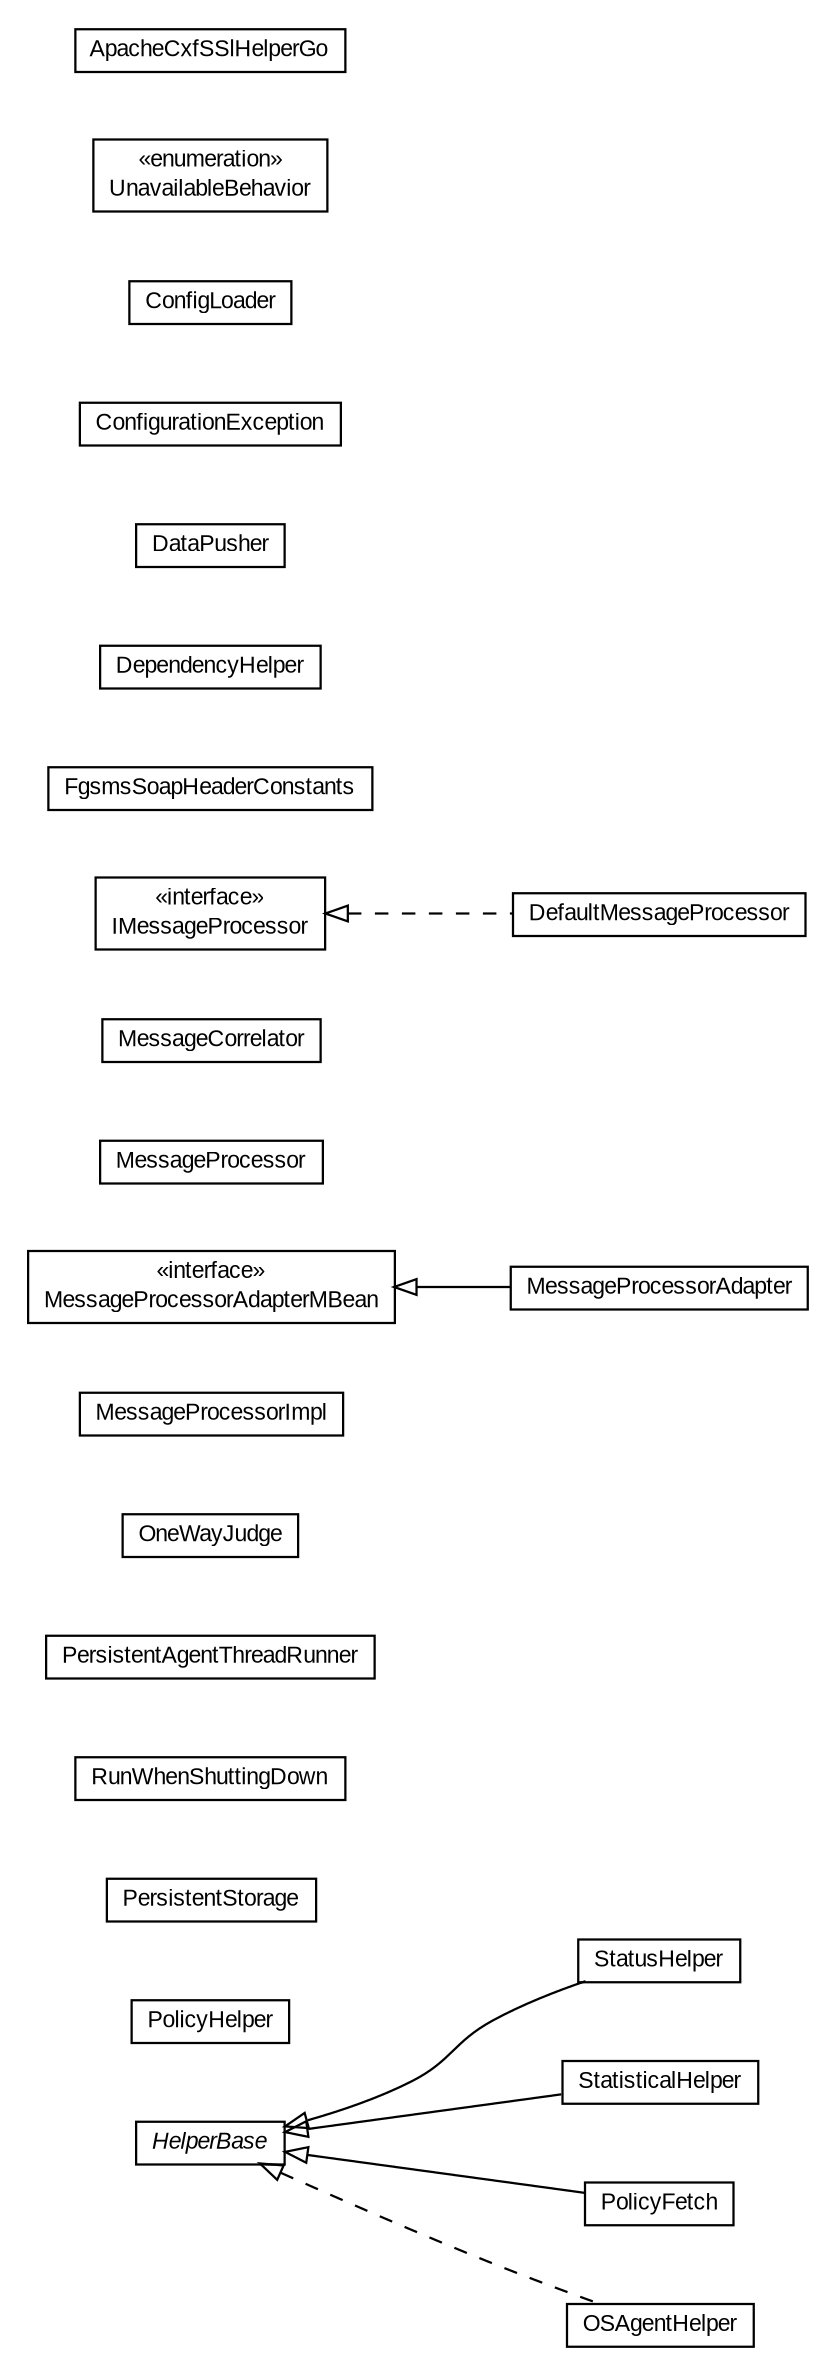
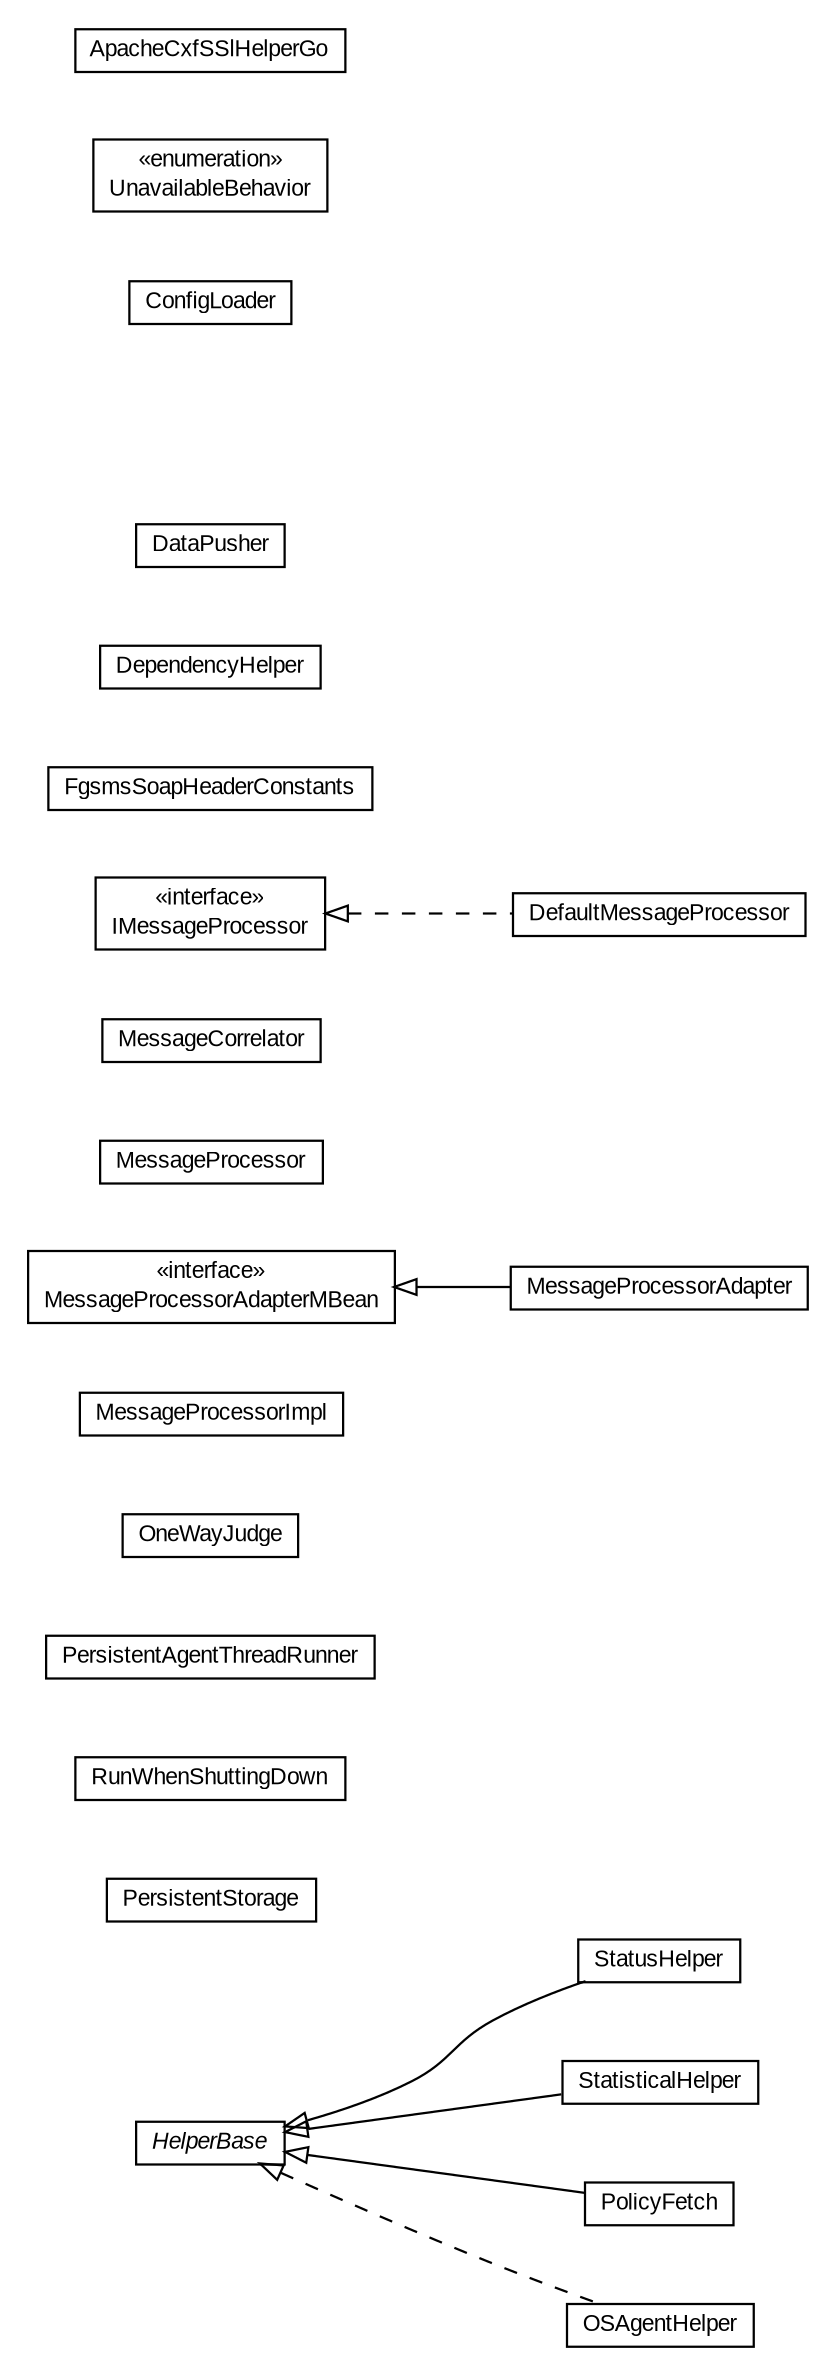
  digraph {
    nodesep=0.25
    rankdir=LR
    ranksep=0.5
    node [fontcolor=black fontname=arial fontsize=10.0 shape=plaintext]
    edge [arrowtail=empty dir=back fontname=arial fontsize=10 headport=p labelfontname=arial labelfontsize=10 tailport=p]
    n1 [label=<<table title="org.miloss.fgsms.agentcore.StatusHelper" border="0" cellborder="1" cellspacing="0" cellpadding="2" port="p" href="./StatusHelper.html"> 		<tr><td><table border="0" cellspacing="0" cellpadding="1"> <tr><td align="center" balign="center"> StatusHelper </td></tr> 		</table></td></tr> 		</table>>]
    n2 [label=<<table title="org.miloss.fgsms.agentcore.StatisticalHelper" border="0" cellborder="1" cellspacing="0" cellpadding="2" port="p" href="./StatisticalHelper.html"> 		<tr><td><table border="0" cellspacing="0" cellpadding="1"> <tr><td align="center" balign="center"> StatisticalHelper </td></tr> 		</table></td></tr> 		</table>>]
-   n3 [label=<<table title="org.miloss.fgsms.agentcore.PolicyHelper" border="0" cellborder="1" cellspacing="0" cellpadding="2" port="p" href="./PolicyHelper.html"> 		<tr><td><table border="0" cellspacing="0" cellpadding="1"> <tr><td align="center" balign="center"> PolicyHelper </td></tr> 		</table></td></tr> 		</table>>]
    n4 [label=<<table title="org.miloss.fgsms.agentcore.PolicyFetch" border="0" cellborder="1" cellspacing="0" cellpadding="2" port="p" href="./PolicyFetch.html"> 		<tr><td><table border="0" cellspacing="0" cellpadding="1"> <tr><td align="center" balign="center"> PolicyFetch </td></tr> 		</table></td></tr> 		</table>>]
    n5 [label=<<table title="org.miloss.fgsms.agentcore.PersistentStorage" border="0" cellborder="1" cellspacing="0" cellpadding="2" port="p" href="./PersistentStorage.html"> 		<tr><td><table border="0" cellspacing="0" cellpadding="1"> <tr><td align="center" balign="center"> PersistentStorage </td></tr> 		</table></td></tr> 		</table>>]
    n6 [label=<<table title="org.miloss.fgsms.agentcore.PersistentStorage.RunWhenShuttingDown" border="0" cellborder="1" cellspacing="0" cellpadding="2" port="p" href="./PersistentStorage.RunWhenShuttingDown.html"> 		<tr><td><table border="0" cellspacing="0" cellpadding="1"> <tr><td align="center" balign="center"> RunWhenShuttingDown </td></tr> 		</table></td></tr> 		</table>>]
    n7 [label=<<table title="org.miloss.fgsms.agentcore.PersistentAgentThreadRunner" border="0" cellborder="1" cellspacing="0" cellpadding="2" port="p" href="./PersistentAgentThreadRunner.html"> 		<tr><td><table border="0" cellspacing="0" cellpadding="1"> <tr><td align="center" balign="center"> PersistentAgentThreadRunner </td></tr> 		</table></td></tr> 		</table>>]
    n8 [label=<<table title="org.miloss.fgsms.agentcore.OSAgentHelper" border="0" cellborder="1" cellspacing="0" cellpadding="2" port="p" href="./OSAgentHelper.html"> 		<tr><td><table border="0" cellspacing="0" cellpadding="1"> <tr><td align="center" balign="center"> OSAgentHelper </td></tr> 		</table></td></tr> 		</table>>]
    n9 [label=<<table title="org.miloss.fgsms.agentcore.OneWayJudge" border="0" cellborder="1" cellspacing="0" cellpadding="2" port="p" href="./OneWayJudge.html"> 		<tr><td><table border="0" cellspacing="0" cellpadding="1"> <tr><td align="center" balign="center"> OneWayJudge </td></tr> 		</table></td></tr> 		</table>>]
    n10 [label=<<table title="org.miloss.fgsms.agentcore.MessageProcessorImpl" border="0" cellborder="1" cellspacing="0" cellpadding="2" port="p" href="./MessageProcessorImpl.html"> 		<tr><td><table border="0" cellspacing="0" cellpadding="1"> <tr><td align="center" balign="center"> MessageProcessorImpl </td></tr> 		</table></td></tr> 		</table>>]
    n11 [label=<<table title="org.miloss.fgsms.agentcore.MessageProcessorAdapterMBean" border="0" cellborder="1" cellspacing="0" cellpadding="2" port="p" href="./MessageProcessorAdapterMBean.html"> 		<tr><td><table border="0" cellspacing="0" cellpadding="1"> <tr><td align="center" balign="center"> &#171;interface&#187; </td></tr> <tr><td align="center" balign="center"> MessageProcessorAdapterMBean </td></tr> 		</table></td></tr> 		</table>>]
    n12 [label=<<table title="org.miloss.fgsms.agentcore.MessageProcessorAdapter" border="0" cellborder="1" cellspacing="0" cellpadding="2" port="p" href="./MessageProcessorAdapter.html"> 		<tr><td><table border="0" cellspacing="0" cellpadding="1"> <tr><td align="center" balign="center"> MessageProcessorAdapter </td></tr> 		</table></td></tr> 		</table>>]
    n13 [label=<<table title="org.miloss.fgsms.agentcore.MessageProcessor" border="0" cellborder="1" cellspacing="0" cellpadding="2" port="p" href="./MessageProcessor.html"> 		<tr><td><table border="0" cellspacing="0" cellpadding="1"> <tr><td align="center" balign="center"> MessageProcessor </td></tr> 		</table></td></tr> 		</table>>]
    n14 [label=<<table title="org.miloss.fgsms.agentcore.MessageCorrelator" border="0" cellborder="1" cellspacing="0" cellpadding="2" port="p" href="./MessageCorrelator.html"> 		<tr><td><table border="0" cellspacing="0" cellpadding="1"> <tr><td align="center" balign="center"> MessageCorrelator </td></tr> 		</table></td></tr> 		</table>>]
    n15 [label=<<table title="org.miloss.fgsms.agentcore.IMessageProcessor" border="0" cellborder="1" cellspacing="0" cellpadding="2" port="p" href="./IMessageProcessor.html"> 		<tr><td><table border="0" cellspacing="0" cellpadding="1"> <tr><td align="center" balign="center"> &#171;interface&#187; </td></tr> <tr><td align="center" balign="center"> IMessageProcessor </td></tr> 		</table></td></tr> 		</table>>]
    n16 [label=<<table title="org.miloss.fgsms.agentcore.DefaultMessageProcessor" border="0" cellborder="1" cellspacing="0" cellpadding="2" port="p" href="./DefaultMessageProcessor.html"> 		<tr><td><table border="0" cellspacing="0" cellpadding="1"> <tr><td align="center" balign="center"> DefaultMessageProcessor </td></tr> 		</table></td></tr> 		</table>>]
    n17 [label=<<table title="org.miloss.fgsms.agentcore.HelperBase" border="0" cellborder="1" cellspacing="0" cellpadding="2" port="p" href="./HelperBase.html"> 		<tr><td><table border="0" cellspacing="0" cellpadding="1"> <tr><td align="center" balign="center"><font face="arial italic"> HelperBase </font></td></tr> 		</table></td></tr> 		</table>>]
    n18 [label=<<table title="org.miloss.fgsms.agentcore.FgsmsSoapHeaderConstants" border="0" cellborder="1" cellspacing="0" cellpadding="2" port="p" href="./FgsmsSoapHeaderConstants.html"> 		<tr><td><table border="0" cellspacing="0" cellpadding="1"> <tr><td align="center" balign="center"> FgsmsSoapHeaderConstants </td></tr> 		</table></td></tr> 		</table>>]
    n19 [label=<<table title="org.miloss.fgsms.agentcore.DependencyHelper" border="0" cellborder="1" cellspacing="0" cellpadding="2" port="p" href="./DependencyHelper.html"> 		<tr><td><table border="0" cellspacing="0" cellpadding="1"> <tr><td align="center" balign="center"> DependencyHelper </td></tr> 		</table></td></tr> 		</table>>]
    n20 [label=<<table title="org.miloss.fgsms.agentcore.DataPusher" border="0" cellborder="1" cellspacing="0" cellpadding="2" port="p" href="./DataPusher.html"> 		<tr><td><table border="0" cellspacing="0" cellpadding="1"> <tr><td align="center" balign="center"> DataPusher </td></tr> 		</table></td></tr> 		</table>>]
-   n21 [label=<<table title="org.miloss.fgsms.agentcore.ConfigurationException" border="0" cellborder="1" cellspacing="0" cellpadding="2" port="p" href="./ConfigurationException.html"> 		<tr><td><table border="0" cellspacing="0" cellpadding="1"> <tr><td align="center" balign="center"> ConfigurationException </td></tr> 		</table></td></tr> 		</table>>]
    n22 [label=<<table title="org.miloss.fgsms.agentcore.ConfigLoader" border="0" cellborder="1" cellspacing="0" cellpadding="2" port="p" href="./ConfigLoader.html"> 		<tr><td><table border="0" cellspacing="0" cellpadding="1"> <tr><td align="center" balign="center"> ConfigLoader </td></tr> 		</table></td></tr> 		</table>>]
    n23 [label=<<table title="org.miloss.fgsms.agentcore.ConfigLoader.UnavailableBehavior" border="0" cellborder="1" cellspacing="0" cellpadding="2" port="p" href="./ConfigLoader.UnavailableBehavior.html"> 		<tr><td><table border="0" cellspacing="0" cellpadding="1"> <tr><td align="center" balign="center"> &#171;enumeration&#187; </td></tr> <tr><td align="center" balign="center"> UnavailableBehavior </td></tr> 		</table></td></tr> 		</table>>]
    n24 [label=<<table title="org.miloss.fgsms.agentcore.ApacheCxfSSlHelperGo" border="0" cellborder="1" cellspacing="0" cellpadding="2" port="p" href="./ApacheCxfSSlHelperGo.html"> 		<tr><td><table border="0" cellspacing="0" cellpadding="1"> <tr><td align="center" balign="center"> ApacheCxfSSlHelperGo </td></tr> 		</table></td></tr> 		</table>>]
    n11 -> n12 [style=solid]
    n15 -> n16 [style=dashed]
    n17 -> n1
    n17 -> n2
    n17 -> n4
    n17 -> n8 [style=dashed]
  }
